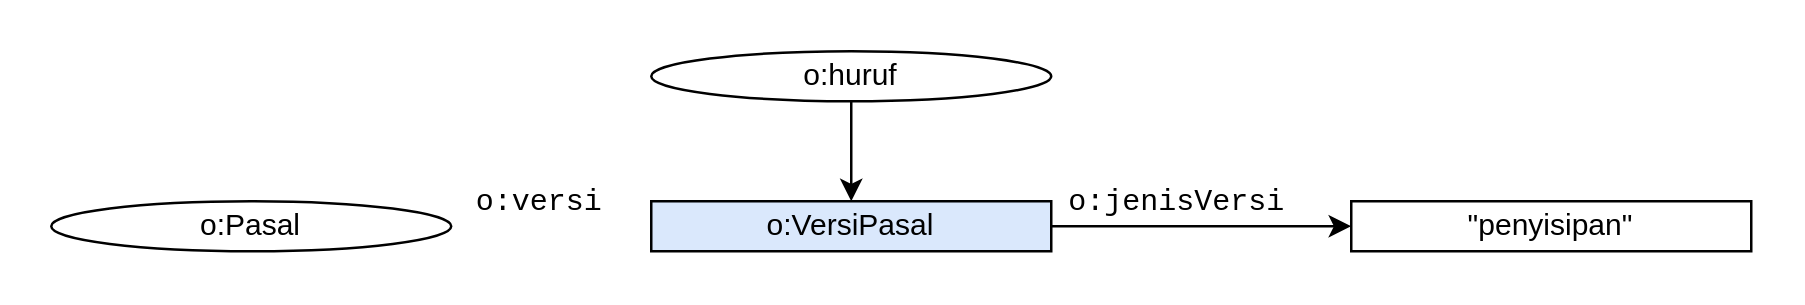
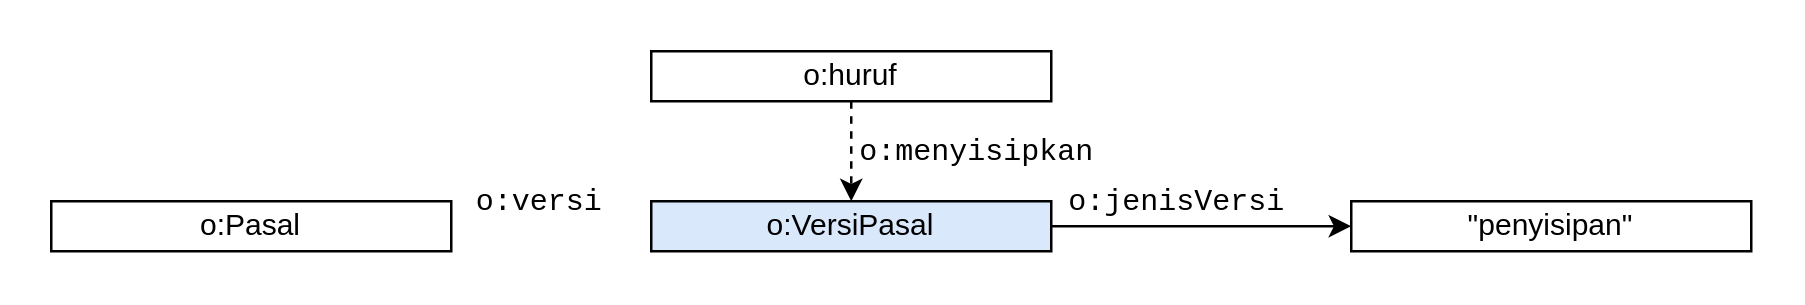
  <mxCell id="0" />
  <mxCell id="1" parent="0" />
- <mxCell id="2" value="o:Pasal" style="ellipse;whiteSpace=wrap;html=1;" parent="1" vertex="1"><mxGeometry x="20" y="80" width="160" height="20" as="geometry" /></mxCell>
+ <mxCell id="2" value="o:Pasal" style="whiteSpace=wrap;html=1;" parent="1" vertex="1"><mxGeometry x="20" y="80" width="160" height="20" as="geometry" /></mxCell>
  <mxCell id="3" style="edgeStyle=orthogonalEdgeStyle;rounded=0;orthogonalLoop=1;jettySize=auto;html=1;entryX=0;entryY=0.5;entryDx=0;entryDy=0;" parent="1" source="4" target="5" edge="1"><mxGeometry relative="1" as="geometry" /></mxCell>
  <mxCell id="4" value="o:VersiPasal" style="whiteSpace=wrap;html=1;fillColor=#dae8fc;" parent="1" vertex="1"><mxGeometry x="260" y="80" width="160" height="20" as="geometry" /></mxCell>
  <mxCell id="5" value="&quot;penyisipan&quot;" style="whiteSpace=wrap;html=1;" parent="1" vertex="1"><mxGeometry x="540" y="80" width="160" height="20" as="geometry" /></mxCell>
  <mxCell id="6" value="&lt;font face=&quot;Courier New&quot;&gt;o:versi&lt;/font&gt;" style="text;html=1;align=center;verticalAlign=middle;resizable=0;points=[];autosize=1;strokeColor=none;" parent="1" vertex="1"><mxGeometry x="180" y="70" width="70" height="20" as="geometry" /></mxCell>
  <mxCell id="7" value="&lt;font face=&quot;Courier New&quot;&gt;o:jenisVersi&lt;/font&gt;" style="text;html=1;align=center;verticalAlign=middle;resizable=0;points=[];autosize=1;strokeColor=none;" parent="1" vertex="1"><mxGeometry x="420" y="70" width="100" height="20" as="geometry" /></mxCell>
- <mxCell id="8" style="edgeStyle=orthogonalEdgeStyle;rounded=0;orthogonalLoop=1;jettySize=auto;html=1;entryX=0.5;entryY=0;entryDx=0;entryDy=0;" parent="1" source="9" target="4" edge="1"><mxGeometry relative="1" as="geometry" /></mxCell>
- <mxCell id="9" value="o:huruf" style="ellipse;whiteSpace=wrap;html=1;" parent="1" vertex="1"><mxGeometry x="260" y="20" width="160" height="20" as="geometry" /></mxCell>
+ <mxCell id="8" style="edgeStyle=orthogonalEdgeStyle;rounded=0;orthogonalLoop=1;jettySize=auto;html=1;entryX=0.5;entryY=0;entryDx=0;entryDy=0;dashed=1;" parent="1" source="9" target="4" edge="1"><mxGeometry relative="1" as="geometry" /></mxCell>
+ <mxCell id="9" value="o:huruf" style="whiteSpace=wrap;html=1;" parent="1" vertex="1"><mxGeometry x="260" y="20" width="160" height="20" as="geometry" /></mxCell>
+ <mxCell id="10" value="&lt;font face=&quot;Courier New&quot;&gt;o:menyisipkan&lt;/font&gt;" style="text;html=1;align=center;verticalAlign=middle;resizable=0;points=[];autosize=1;strokeColor=none;" parent="1" vertex="1"><mxGeometry x="335" y="50" width="110" height="20" as="geometry" /></mxCell>
